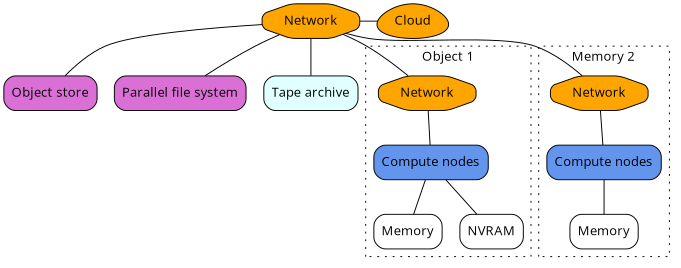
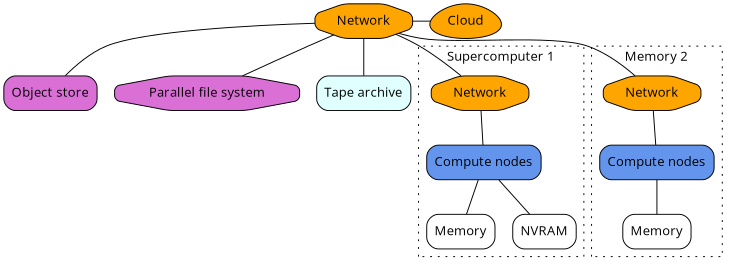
  graph {
    fontname="Open Sans"
    node [fillcolor=orange fontname="Open Sans" shape=box style="filled, rounded"]
    edge [fontname="Open Sans"]
    "Object store" [fillcolor=orchid]
-   "Parallel file system" [fillcolor=orchid]
+   "Parallel file system" [fillcolor=orchid shape=octagon]
    "Tape archive" [fillcolor=lightcyan]
    Network [shape=octagon]
    Cloud [shape=egg]
    n6 [fillcolor=cornflowerblue label="Compute nodes"]
    n7 [fillcolor=white label=Memory]
    n8 [fillcolor=white label=NVRAM]
    n9 [label=Network shape=octagon]
    n10 [fillcolor=cornflowerblue label="Compute nodes"]
    n11 [fillcolor=white label=Memory]
    n12 [label=Network shape=octagon]
    subgraph sub_1 {
      rank=same
      "Object store"
      "Parallel file system"
      "Tape archive"
    }
    subgraph sub_2 {
      rank=same
      Network
      Cloud
    }
    subgraph cluster_3 {
-     label="Object 1"
+     label="Supercomputer 1"
      style=dotted
      n9
      subgraph sub_4 {
        label="Supercomputer 1"
        rank=same
        style=dotted
        n6
      }
      subgraph sub_5 {
        label="Supercomputer 1"
        rank=same
        style=dotted
        n7
        n8
      }
    }
    subgraph cluster_6 {
      label="Memory 2"
      style=dotted
      n12
      subgraph sub_7 {
        label="Supercomputer 2"
        rank=same
        style=dotted
        n10
      }
      subgraph sub_8 {
        label="Supercomputer 2"
        rank=same
        style=dotted
        n11
      }
    }
    Network -- "Object store"
    Network -- "Parallel file system"
    Network -- "Tape archive"
    Network -- Cloud
    Network -- n9
    Network -- n12
    n6 -- n7
    n6 -- n8
    n9 -- n6
    n10 -- n11
    n12 -- n10
  }
